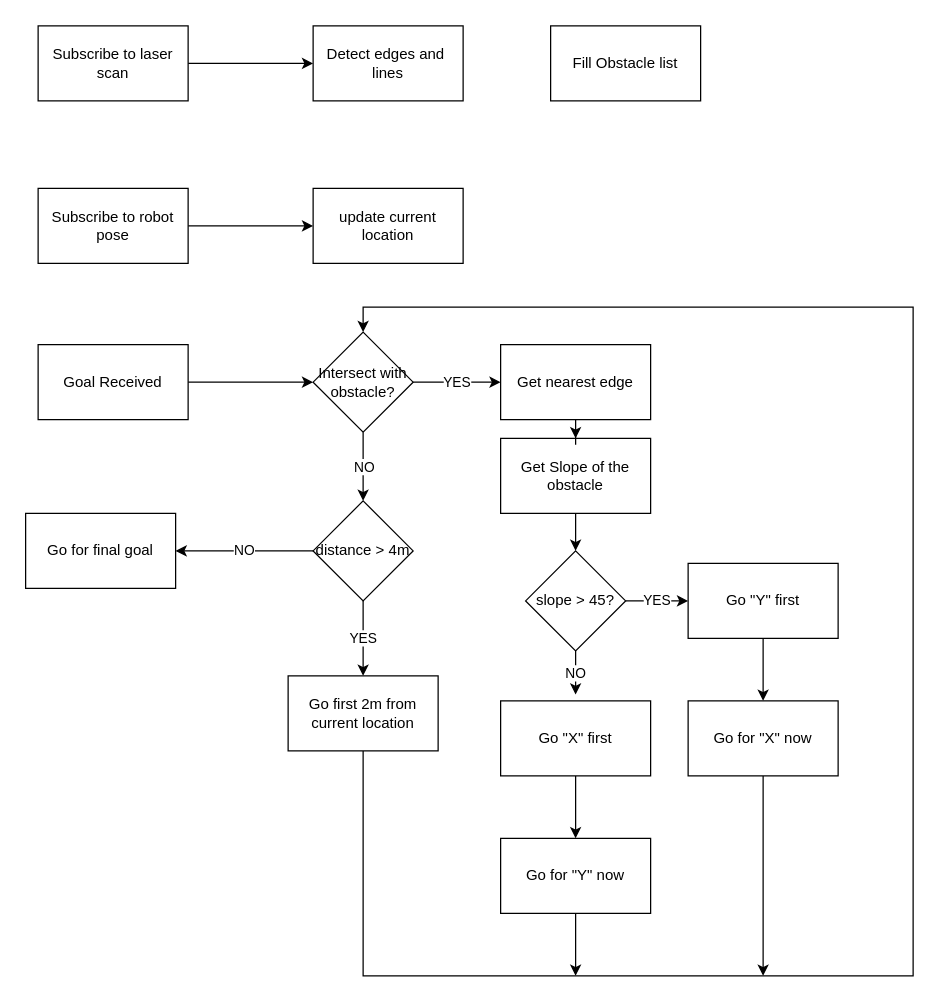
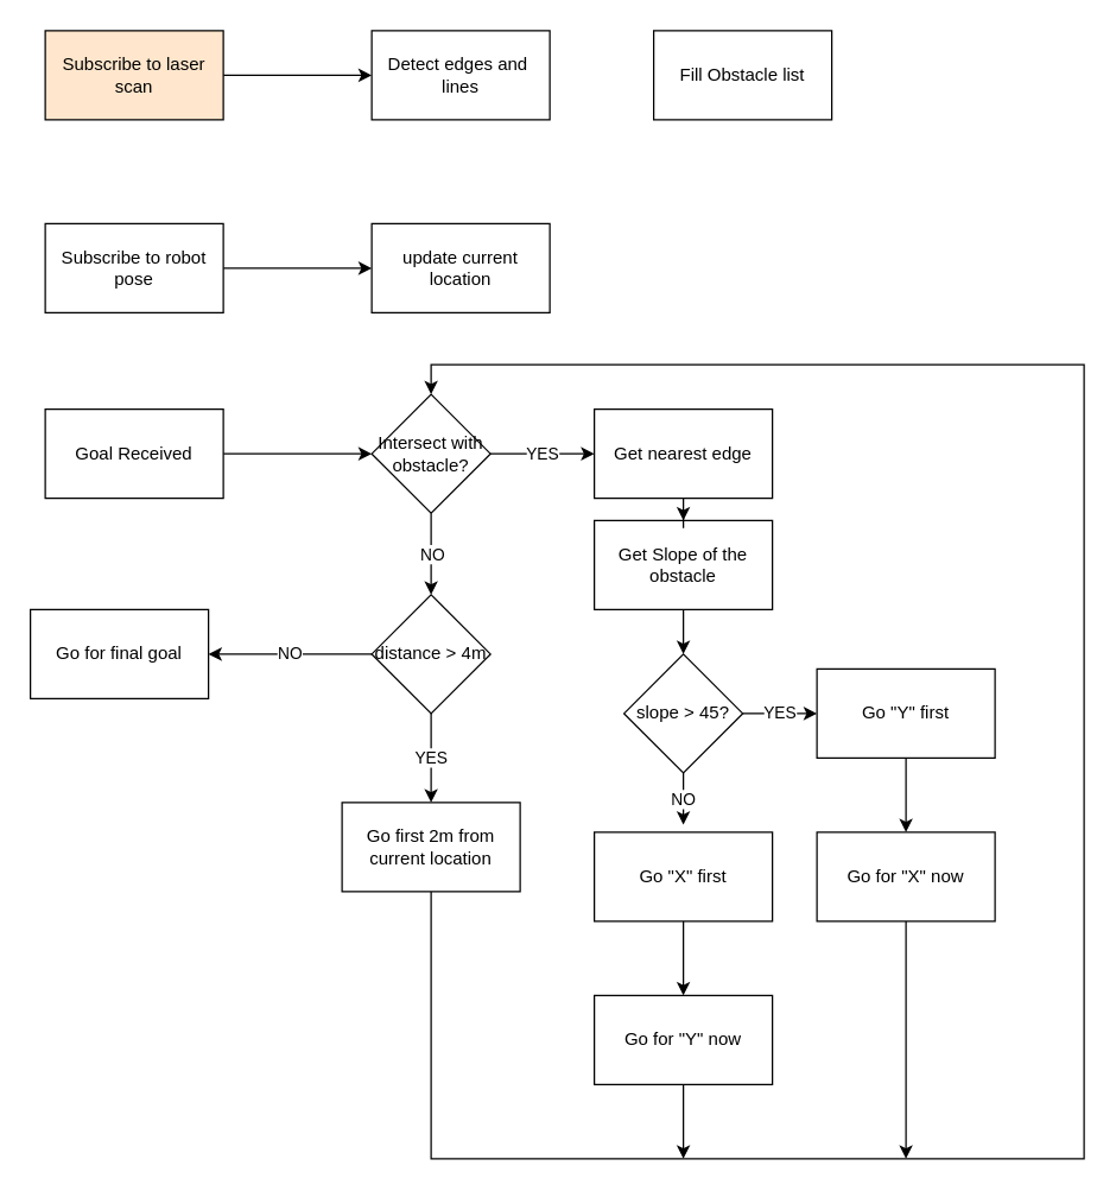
  <mxCell id="0" />
  <mxCell id="1" parent="0" />
  <mxCell id="2" style="edgeStyle=orthogonalEdgeStyle;rounded=0;orthogonalLoop=1;jettySize=auto;html=1;entryX=0;entryY=0.5;entryDx=0;entryDy=0;" edge="1" parent="1" source="3" target="4"><mxGeometry relative="1" as="geometry" /></mxCell>
- <mxCell id="3" value="&lt;span&gt;Subscribe to laser scan&lt;/span&gt;" style="rounded=0;whiteSpace=wrap;html=1;" vertex="1" parent="1"><mxGeometry x="30" y="20" width="120" height="60" as="geometry" /></mxCell>
+ <mxCell id="3" value="&lt;span&gt;Subscribe to laser scan&lt;/span&gt;" style="rounded=0;whiteSpace=wrap;html=1;fillColor=#ffe6cc;" vertex="1" parent="1"><mxGeometry x="30" y="20" width="120" height="60" as="geometry" /></mxCell>
  <mxCell id="4" value="Detect edges and&amp;nbsp; lines" style="rounded=0;whiteSpace=wrap;html=1;" vertex="1" parent="1"><mxGeometry x="250" y="20" width="120" height="60" as="geometry" /></mxCell>
  <mxCell id="5" value="Fill Obstacle list" style="rounded=0;whiteSpace=wrap;html=1;" vertex="1" parent="1"><mxGeometry x="440" y="20" width="120" height="60" as="geometry" /></mxCell>
  <mxCell id="6" style="edgeStyle=orthogonalEdgeStyle;rounded=0;orthogonalLoop=1;jettySize=auto;html=1;entryX=0;entryY=0.5;entryDx=0;entryDy=0;" edge="1" parent="1" source="7" target="8"><mxGeometry relative="1" as="geometry" /></mxCell>
  <mxCell id="7" value="&lt;span&gt;Subscribe to robot pose&lt;/span&gt;" style="rounded=0;whiteSpace=wrap;html=1;" vertex="1" parent="1"><mxGeometry x="30" y="150" width="120" height="60" as="geometry" /></mxCell>
  <mxCell id="8" value="update current location" style="rounded=0;whiteSpace=wrap;html=1;" vertex="1" parent="1"><mxGeometry x="250" y="150" width="120" height="60" as="geometry" /></mxCell>
  <mxCell id="9" style="edgeStyle=orthogonalEdgeStyle;rounded=0;orthogonalLoop=1;jettySize=auto;html=1;entryX=0;entryY=0.5;entryDx=0;entryDy=0;" edge="1" parent="1" source="10"><mxGeometry relative="1" as="geometry"><mxPoint x="250" y="305" as="targetPoint" /></mxGeometry></mxCell>
  <mxCell id="10" value="&lt;span&gt;Goal Received&lt;/span&gt;" style="rounded=0;whiteSpace=wrap;html=1;" vertex="1" parent="1"><mxGeometry x="30" y="275" width="120" height="60" as="geometry" /></mxCell>
  <mxCell id="11" value="YES" style="edgeStyle=orthogonalEdgeStyle;rounded=0;orthogonalLoop=1;jettySize=auto;html=1;entryX=0;entryY=0.5;entryDx=0;entryDy=0;" edge="1" parent="1" source="13"><mxGeometry relative="1" as="geometry"><mxPoint x="400" y="305" as="targetPoint" /></mxGeometry></mxCell>
  <mxCell id="12" value="NO" style="edgeStyle=orthogonalEdgeStyle;rounded=0;orthogonalLoop=1;jettySize=auto;html=1;entryX=0.5;entryY=0;entryDx=0;entryDy=0;" edge="1" parent="1" source="13"><mxGeometry relative="1" as="geometry"><mxPoint x="290" y="400" as="targetPoint" /></mxGeometry></mxCell>
  <mxCell id="13" value="&lt;span&gt;Intersect with obstacle?&lt;/span&gt;" style="rhombus;whiteSpace=wrap;html=1;" vertex="1" parent="1"><mxGeometry x="250" y="265" width="80" height="80" as="geometry" /></mxCell>
  <mxCell id="14" value="YES" style="edgeStyle=orthogonalEdgeStyle;rounded=0;orthogonalLoop=1;jettySize=auto;html=1;entryX=0;entryY=0.5;entryDx=0;entryDy=0;" edge="1" parent="1" source="16" target="18"><mxGeometry relative="1" as="geometry"><mxPoint x="547" y="460" as="targetPoint" /></mxGeometry></mxCell>
  <mxCell id="15" value="NO" style="edgeStyle=orthogonalEdgeStyle;rounded=0;orthogonalLoop=1;jettySize=auto;html=1;entryX=0.5;entryY=0;entryDx=0;entryDy=0;" edge="1" parent="1" source="16"><mxGeometry relative="1" as="geometry"><mxPoint x="460" y="555" as="targetPoint" /></mxGeometry></mxCell>
  <mxCell id="16" value="slope &amp;gt; 45?" style="rhombus;whiteSpace=wrap;html=1;" vertex="1" parent="1"><mxGeometry x="420" y="440" width="80" height="80" as="geometry" /></mxCell>
  <mxCell id="17" style="edgeStyle=orthogonalEdgeStyle;rounded=0;orthogonalLoop=1;jettySize=auto;html=1;" edge="1" parent="1" source="18" target="24"><mxGeometry relative="1" as="geometry" /></mxCell>
  <mxCell id="18" value="Go &quot;Y&quot; first" style="rounded=0;whiteSpace=wrap;html=1;" vertex="1" parent="1"><mxGeometry x="550" y="450" width="120" height="60" as="geometry" /></mxCell>
  <mxCell id="19" style="edgeStyle=orthogonalEdgeStyle;rounded=0;orthogonalLoop=1;jettySize=auto;html=1;entryX=0.5;entryY=0;entryDx=0;entryDy=0;" edge="1" parent="1" source="20" target="22"><mxGeometry relative="1" as="geometry" /></mxCell>
  <mxCell id="20" value="Go &quot;X&quot; first" style="rounded=0;whiteSpace=wrap;html=1;" vertex="1" parent="1"><mxGeometry x="400" y="560" width="120" height="60" as="geometry" /></mxCell>
  <mxCell id="21" style="edgeStyle=orthogonalEdgeStyle;rounded=0;orthogonalLoop=1;jettySize=auto;html=1;" edge="1" parent="1" source="22"><mxGeometry relative="1" as="geometry"><mxPoint x="460" y="780" as="targetPoint" /></mxGeometry></mxCell>
  <mxCell id="22" value="Go for &quot;Y&quot; now" style="rounded=0;whiteSpace=wrap;html=1;" vertex="1" parent="1"><mxGeometry x="400" y="670" width="120" height="60" as="geometry" /></mxCell>
  <mxCell id="23" style="edgeStyle=orthogonalEdgeStyle;rounded=0;orthogonalLoop=1;jettySize=auto;html=1;" edge="1" parent="1" source="24"><mxGeometry relative="1" as="geometry"><mxPoint x="610" y="780" as="targetPoint" /></mxGeometry></mxCell>
  <mxCell id="24" value="Go for &quot;X&quot; now" style="rounded=0;whiteSpace=wrap;html=1;" vertex="1" parent="1"><mxGeometry x="550" y="560" width="120" height="60" as="geometry" /></mxCell>
  <mxCell id="25" value="YES" style="edgeStyle=orthogonalEdgeStyle;rounded=0;orthogonalLoop=1;jettySize=auto;html=1;" edge="1" parent="1" source="27" target="29"><mxGeometry relative="1" as="geometry" /></mxCell>
  <mxCell id="26" value="NO" style="edgeStyle=orthogonalEdgeStyle;rounded=0;orthogonalLoop=1;jettySize=auto;html=1;" edge="1" parent="1" source="27" target="30"><mxGeometry relative="1" as="geometry"><Array as="points"><mxPoint x="190" y="440" /><mxPoint x="190" y="440" /></Array></mxGeometry></mxCell>
  <mxCell id="27" value="distance &amp;gt; 4m" style="rhombus;whiteSpace=wrap;html=1;" vertex="1" parent="1"><mxGeometry x="250" y="400" width="80" height="80" as="geometry" /></mxCell>
  <mxCell id="28" style="edgeStyle=orthogonalEdgeStyle;rounded=0;orthogonalLoop=1;jettySize=auto;html=1;entryX=0.5;entryY=0;entryDx=0;entryDy=0;" edge="1" parent="1" source="29" target="13"><mxGeometry relative="1" as="geometry"><Array as="points"><mxPoint x="290" y="780" /><mxPoint x="730" y="780" /><mxPoint x="730" y="245" /><mxPoint x="290" y="245" /></Array></mxGeometry></mxCell>
  <mxCell id="29" value="Go first 2m from current location" style="rounded=0;whiteSpace=wrap;html=1;" vertex="1" parent="1"><mxGeometry x="230" y="540" width="120" height="60" as="geometry" /></mxCell>
  <mxCell id="30" value="Go for final goal" style="rounded=0;whiteSpace=wrap;html=1;" vertex="1" parent="1"><mxGeometry x="20" y="410" width="120" height="60" as="geometry" /></mxCell>
  <mxCell id="31" style="edgeStyle=orthogonalEdgeStyle;rounded=0;orthogonalLoop=1;jettySize=auto;html=1;entryX=0.5;entryY=0;entryDx=0;entryDy=0;" edge="1" parent="1" source="32" target="16"><mxGeometry relative="1" as="geometry" /></mxCell>
  <mxCell id="32" value="Get Slope of the obstacle" style="rounded=0;whiteSpace=wrap;html=1;" vertex="1" parent="1"><mxGeometry x="400" y="350" width="120" height="60" as="geometry" /></mxCell>
  <mxCell id="33" style="edgeStyle=orthogonalEdgeStyle;rounded=0;orthogonalLoop=1;jettySize=auto;html=1;exitX=0.5;exitY=1;exitDx=0;exitDy=0;" edge="1" parent="1" source="34" target="32"><mxGeometry relative="1" as="geometry" /></mxCell>
  <mxCell id="34" value="Get nearest edge" style="rounded=0;whiteSpace=wrap;html=1;" vertex="1" parent="1"><mxGeometry x="400" y="275" width="120" height="60" as="geometry" /></mxCell>
